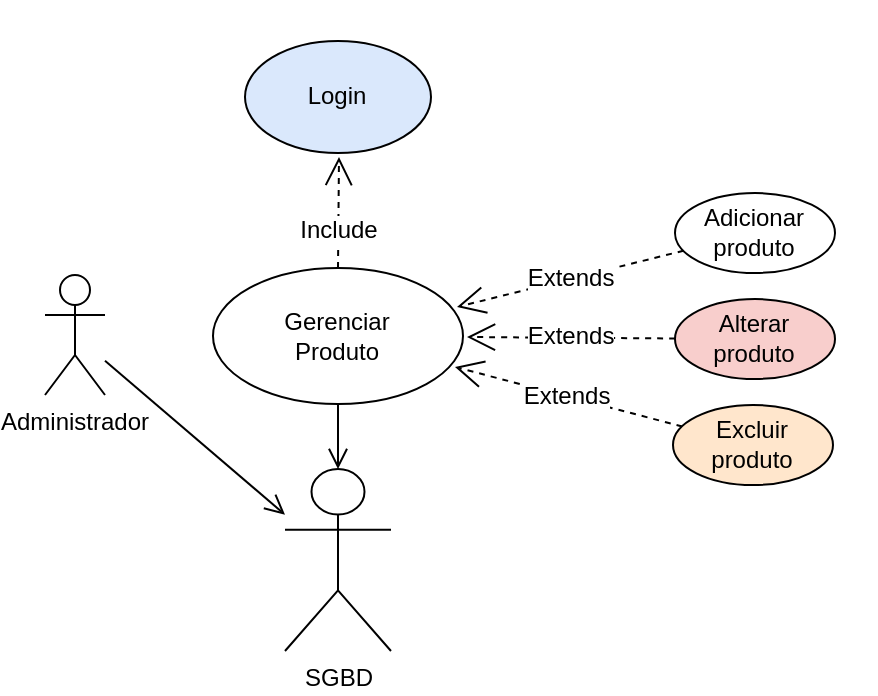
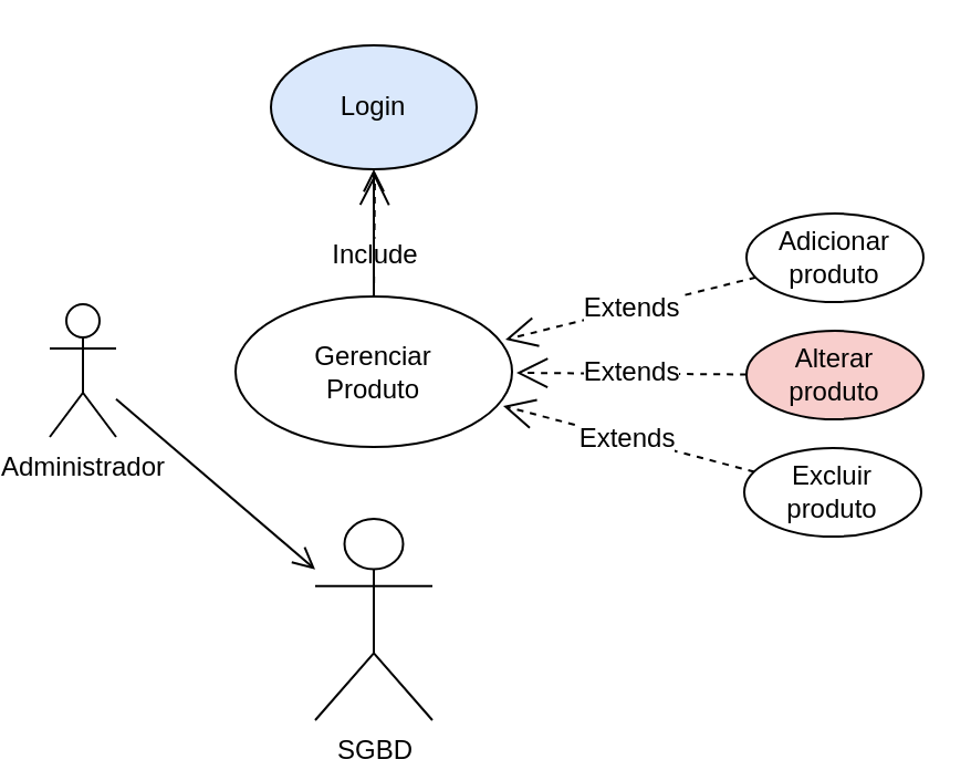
  <mxCell id="0" />
  <mxCell id="1" parent="0" />
  <mxCell id="2" value="Administrador" style="shape=umlActor;verticalLabelPosition=bottom;verticalAlign=top;html=1;" parent="1" vertex="1"><mxGeometry x="20" y="137" width="30" height="60" as="geometry" /></mxCell>
  <mxCell id="3" value="&lt;div&gt;SGBD&lt;/div&gt;" style="shape=umlActor;verticalLabelPosition=bottom;verticalAlign=top;html=1;" parent="1" vertex="1"><mxGeometry x="140" y="234" width="53" height="91" as="geometry" /></mxCell>
  <mxCell id="4" value="Login" style="ellipse;whiteSpace=wrap;html=1;fillColor=#dae8fc;" parent="1" vertex="1"><mxGeometry x="120" y="20" width="93" height="56" as="geometry" /></mxCell>
  <mxCell id="5" value="Gerenciar&lt;div&gt;Produto&lt;/div&gt;" style="ellipse;whiteSpace=wrap;html=1;" parent="1" vertex="1"><mxGeometry x="104" y="133.5" width="125" height="68" as="geometry" /></mxCell>
  <mxCell id="6" value="Include" style="endArrow=open;endSize=12;dashed=1;html=1;rounded=0;fontSize=12;bendable=1;" parent="1" source="5" edge="1"><mxGeometry x="-0.322" width="160" relative="1" as="geometry"><mxPoint x="256" y="12" as="sourcePoint" /><mxPoint x="167" y="78" as="targetPoint" /><mxPoint as="offset" /></mxGeometry></mxCell>
  <mxCell id="7" value="Adicionar&lt;div&gt;produto&lt;/div&gt;" style="ellipse;whiteSpace=wrap;html=1;rotation=0;" parent="1" vertex="1"><mxGeometry x="335" y="96" width="80" height="40" as="geometry" /></mxCell>
  <mxCell id="8" value="Extends" style="endArrow=open;endSize=12;dashed=1;html=1;rounded=0;fontSize=12;curved=1;shadow=0;flowAnimation=0;" parent="1" source="7" edge="1"><mxGeometry x="-0.001" width="160" relative="1" as="geometry"><mxPoint x="542.5" y="-65" as="sourcePoint" /><mxPoint x="226" y="153" as="targetPoint" /><mxPoint as="offset" /></mxGeometry></mxCell>
  <mxCell id="9" value="Alterar&lt;div&gt;&lt;span style=&quot;background-color: initial;&quot;&gt;produto&lt;/span&gt;&lt;/div&gt;" style="ellipse;whiteSpace=wrap;html=1;rotation=0;fillColor=#f8cecc;" parent="1" vertex="1"><mxGeometry x="335" y="149" width="80" height="40" as="geometry" /></mxCell>
  <mxCell id="10" value="Extends" style="endArrow=open;endSize=12;dashed=1;html=1;rounded=0;fontSize=12;curved=1;" parent="1" edge="1"><mxGeometry x="-0.001" width="160" relative="1" as="geometry"><mxPoint x="335.003" y="168.737" as="sourcePoint" /><mxPoint x="231" y="168" as="targetPoint" /><mxPoint as="offset" /></mxGeometry></mxCell>
- <mxCell id="11" value="Excluir&lt;div&gt;&lt;span style=&quot;background-color: initial;&quot;&gt;produto&lt;/span&gt;&lt;/div&gt;" style="ellipse;whiteSpace=wrap;html=1;rotation=0;fillColor=#ffe6cc;" parent="1" vertex="1"><mxGeometry x="334" y="202" width="80" height="40" as="geometry" /></mxCell>
+ <mxCell id="11" value="Excluir&lt;div&gt;&lt;span style=&quot;background-color: initial;&quot;&gt;produto&lt;/span&gt;&lt;/div&gt;" style="ellipse;whiteSpace=wrap;html=1;rotation=0;" parent="1" vertex="1"><mxGeometry x="334" y="202" width="80" height="40" as="geometry" /></mxCell>
  <mxCell id="12" value="Extends" style="endArrow=open;endSize=12;dashed=1;html=1;rounded=0;fontSize=12;curved=1;" parent="1" source="11" edge="1"><mxGeometry x="0.003" width="160" relative="1" as="geometry"><mxPoint x="644.5" y="45.5" as="sourcePoint" /><mxPoint x="225" y="183" as="targetPoint" /><mxPoint as="offset" /></mxGeometry></mxCell>
- <mxCell id="13" value="" style="endArrow=open;html=1;rounded=0;fontSize=12;startSize=8;endSize=8;endFill=0;" parent="1" source="5" target="3" edge="1"><mxGeometry relative="1" as="geometry"><mxPoint x="555" y="54" as="sourcePoint" /><mxPoint x="1001" y="95" as="targetPoint" /></mxGeometry></mxCell>
+ <mxCell id="13" value="" style="endArrow=open;html=1;rounded=0;fontSize=12;startSize=8;endSize=8;endFill=0;" parent="1" source="5" target="4" edge="1"><mxGeometry relative="1" as="geometry"><mxPoint x="555" y="54" as="sourcePoint" /><mxPoint x="1001" y="95" as="targetPoint" /></mxGeometry></mxCell>
  <mxCell id="14" value="" style="endArrow=open;html=1;rounded=0;fontSize=12;startSize=8;endSize=8;endFill=0;" parent="1" source="2" target="3" edge="1"><mxGeometry relative="1" as="geometry"><mxPoint x="-165" y="233" as="sourcePoint" /><mxPoint x="23" y="228" as="targetPoint" /></mxGeometry></mxCell>
